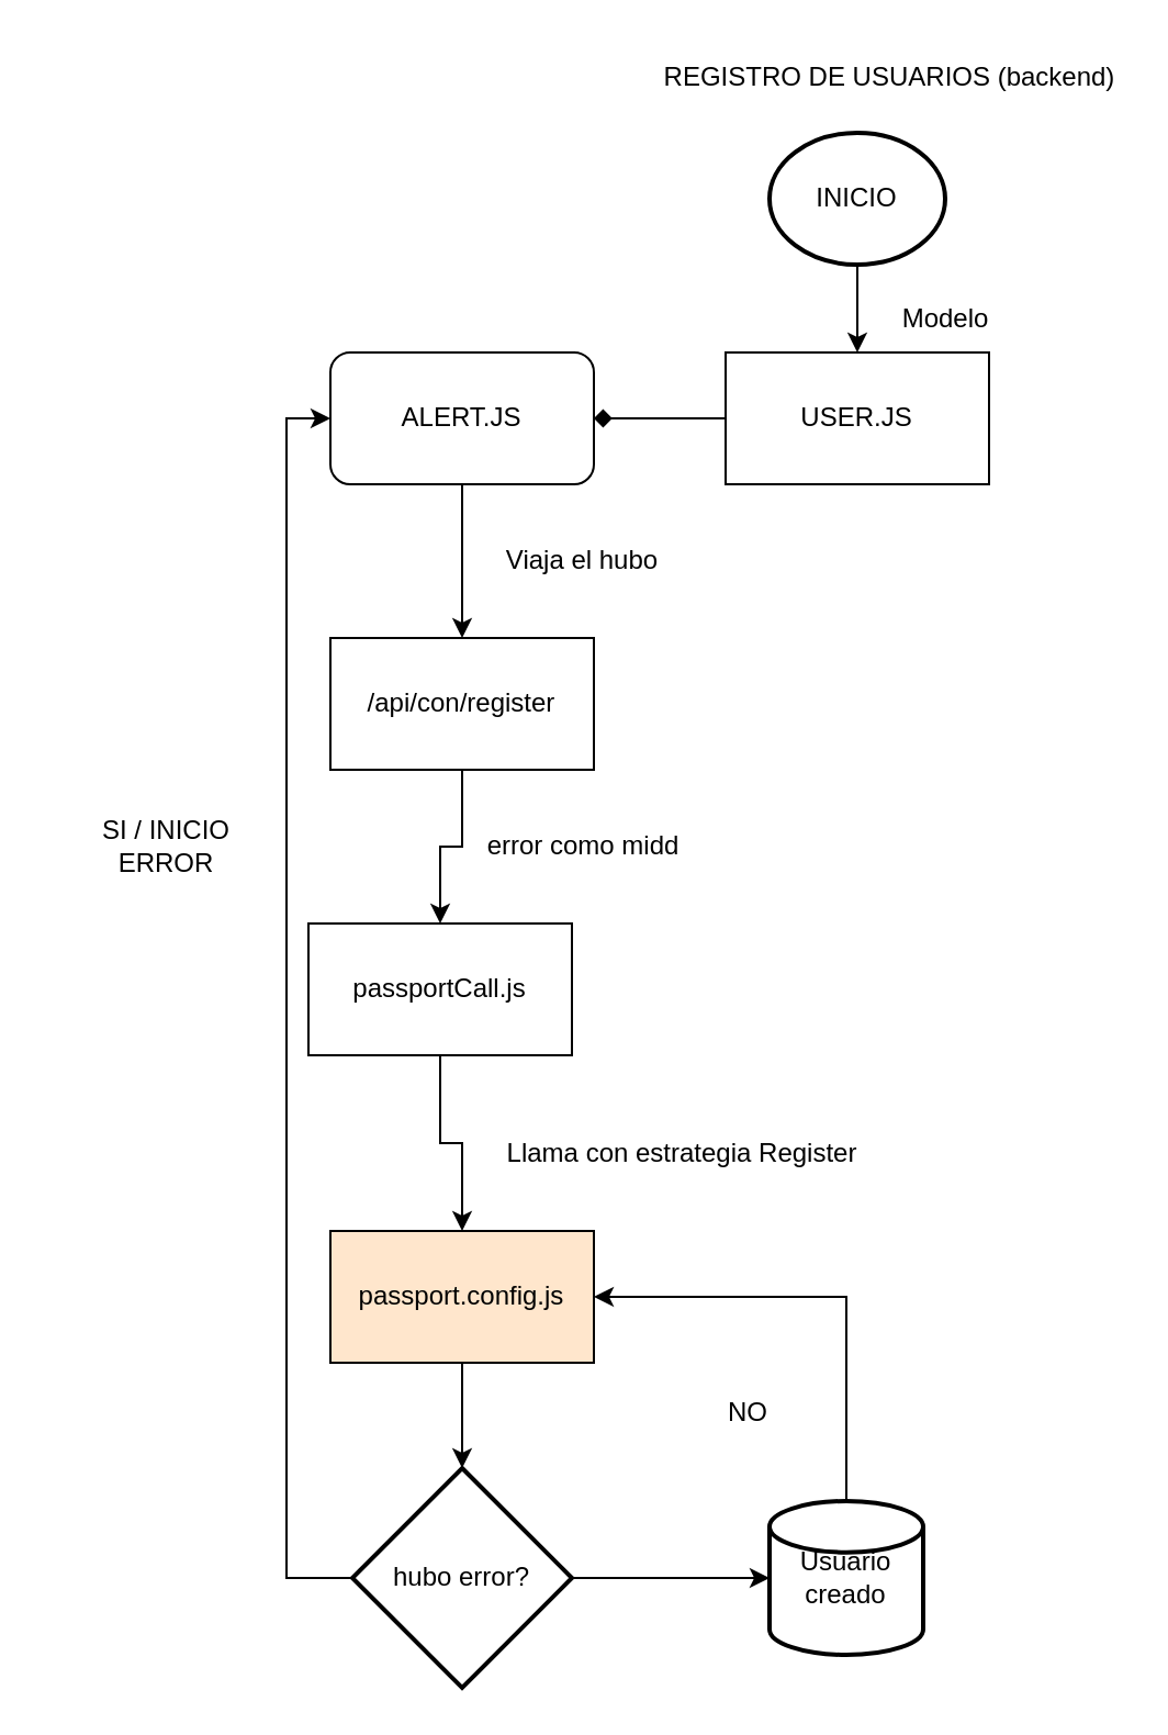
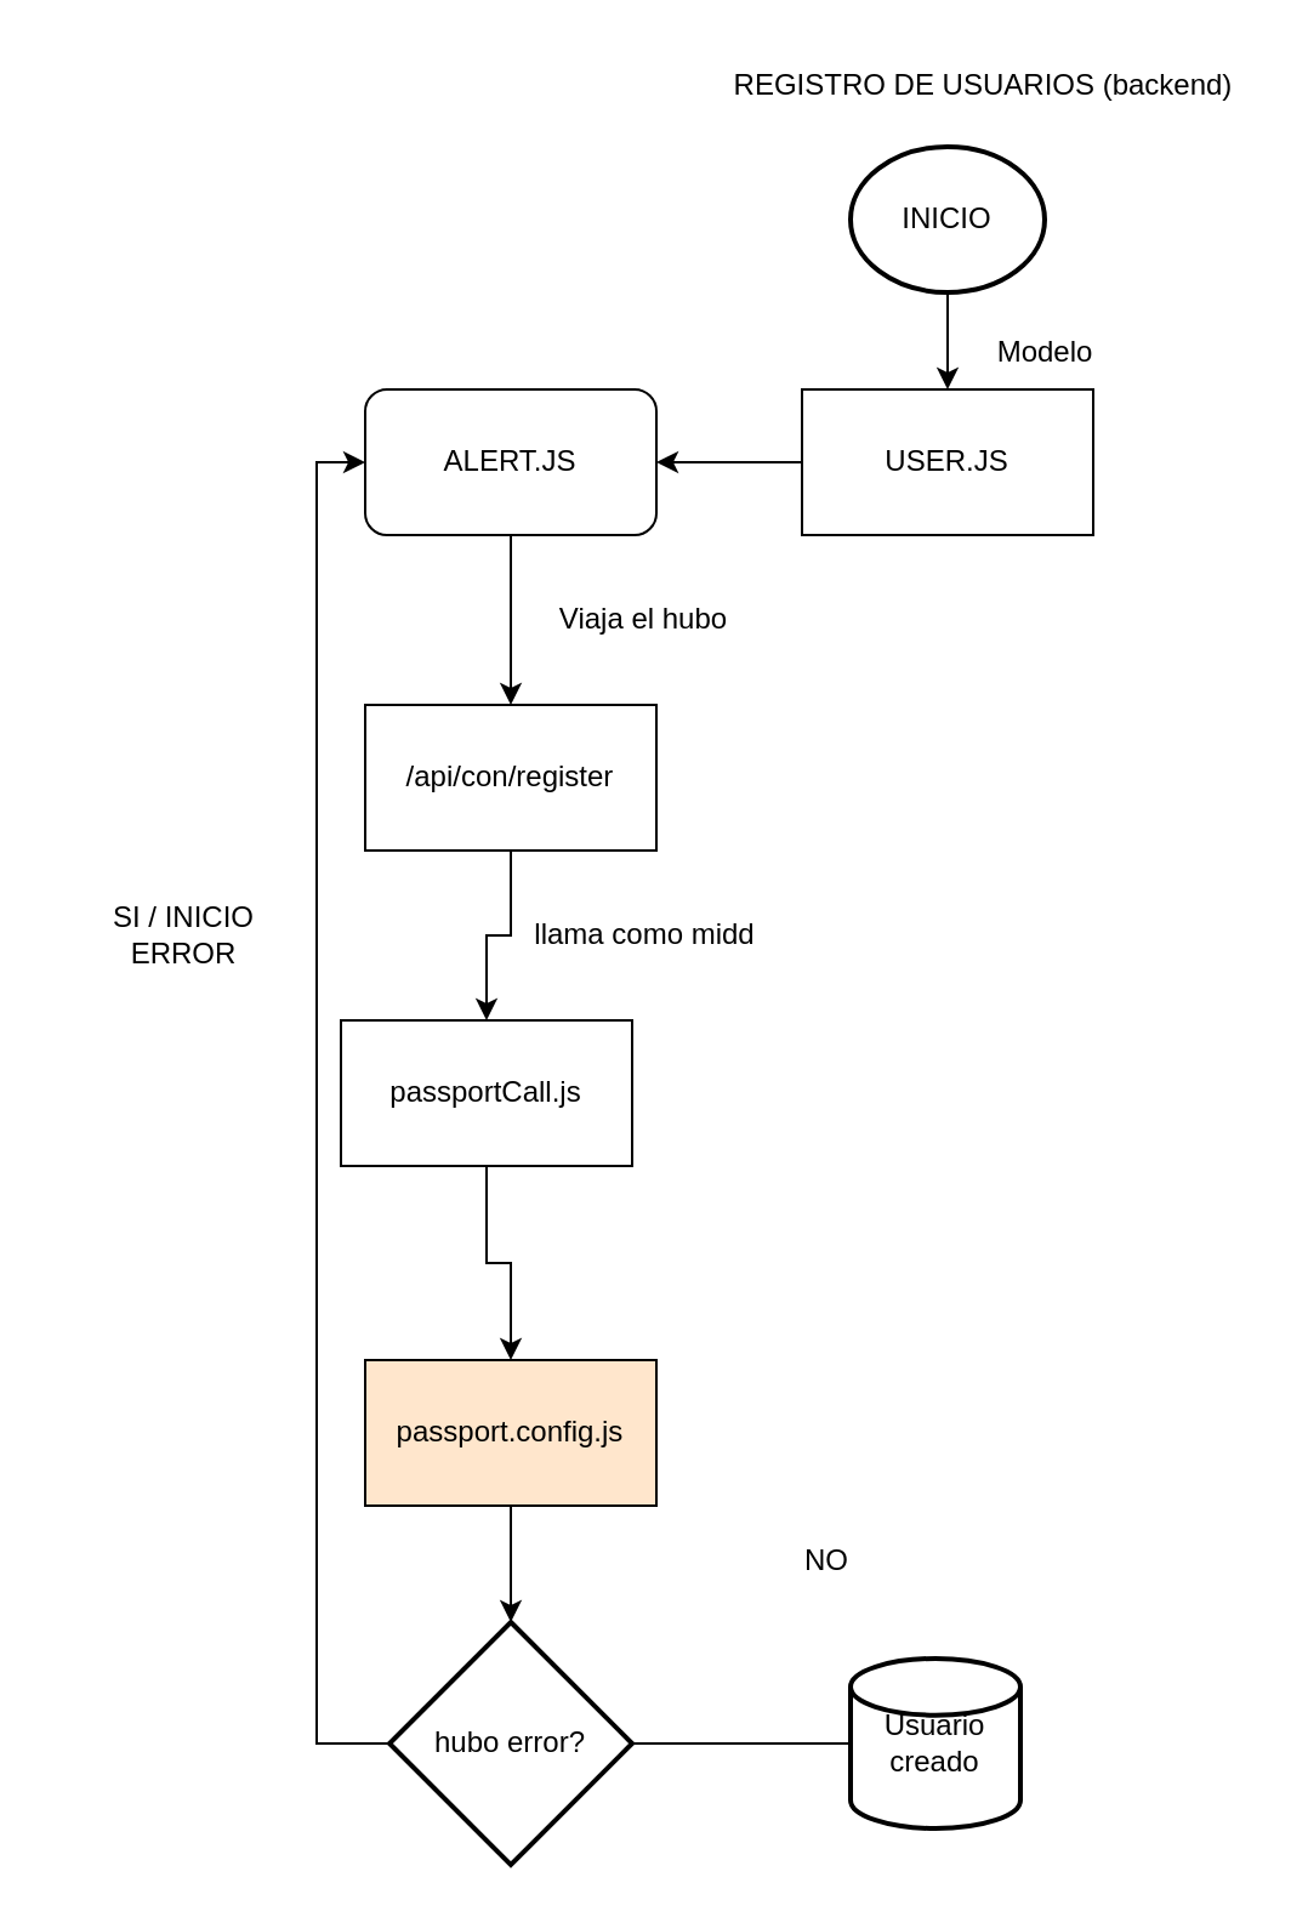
  <mxCell id="0" />
  <mxCell id="1" parent="0" />
  <mxCell id="2" style="edgeStyle=orthogonalEdgeStyle;rounded=0;orthogonalLoop=1;jettySize=auto;html=1;exitX=0.5;exitY=1;exitDx=0;exitDy=0;exitPerimeter=0;entryX=0.5;entryY=0;entryDx=0;entryDy=0;" edge="1" parent="1" source="3" target="6"><mxGeometry relative="1" as="geometry" /></mxCell>
  <mxCell id="3" value="INICIO" style="strokeWidth=2;html=1;shape=mxgraph.flowchart.start_1;whiteSpace=wrap;labelBackgroundColor=none;" vertex="1" parent="1"><mxGeometry x="350" y="60" width="80" height="60" as="geometry" /></mxCell>
  <mxCell id="4" value="REGISTRO DE USUARIOS (backend)" style="text;html=1;strokeColor=none;fillColor=none;align=center;verticalAlign=middle;whiteSpace=wrap;rounded=0;" vertex="1" parent="1"><mxGeometry x="300" y="20" width="210" height="30" as="geometry" /></mxCell>
- <mxCell id="5" style="edgeStyle=orthogonalEdgeStyle;rounded=0;orthogonalLoop=1;jettySize=auto;html=1;entryX=1;entryY=0.5;entryDx=0;entryDy=0;endArrow=diamond;" edge="1" parent="1" source="6" target="8"><mxGeometry relative="1" as="geometry" /></mxCell>
+ <mxCell id="5" style="edgeStyle=orthogonalEdgeStyle;rounded=0;orthogonalLoop=1;jettySize=auto;html=1;entryX=1;entryY=0.5;entryDx=0;entryDy=0;" edge="1" parent="1" source="6" target="8"><mxGeometry relative="1" as="geometry" /></mxCell>
  <mxCell id="6" value="USER.JS" style="rounded=0;whiteSpace=wrap;html=1;" vertex="1" parent="1"><mxGeometry x="330" y="160" width="120" height="60" as="geometry" /></mxCell>
  <mxCell id="7" style="edgeStyle=orthogonalEdgeStyle;rounded=0;orthogonalLoop=1;jettySize=auto;html=1;exitX=0.5;exitY=1;exitDx=0;exitDy=0;entryX=0.5;entryY=0;entryDx=0;entryDy=0;" edge="1" parent="1" source="8" target="10"><mxGeometry relative="1" as="geometry" /></mxCell>
  <mxCell id="8" value="ALERT.JS" style="rounded=1;whiteSpace=wrap;html=1;" vertex="1" parent="1"><mxGeometry x="150" y="160" width="120" height="60" as="geometry" /></mxCell>
  <mxCell id="9" style="edgeStyle=orthogonalEdgeStyle;rounded=0;orthogonalLoop=1;jettySize=auto;html=1;exitX=0.5;exitY=1;exitDx=0;exitDy=0;" edge="1" parent="1" source="10" target="12"><mxGeometry relative="1" as="geometry" /></mxCell>
  <mxCell id="10" value="/api/con/register" style="whiteSpace=wrap;html=1;" vertex="1" parent="1"><mxGeometry x="150" y="290" width="120" height="60" as="geometry" /></mxCell>
  <mxCell id="11" value="" style="edgeStyle=orthogonalEdgeStyle;rounded=0;orthogonalLoop=1;jettySize=auto;html=1;" edge="1" parent="1" source="12" target="14"><mxGeometry relative="1" as="geometry" /></mxCell>
  <mxCell id="12" value="passportCall.js" style="whiteSpace=wrap;html=1;" vertex="1" parent="1"><mxGeometry x="140" y="420" width="120" height="60" as="geometry" /></mxCell>
  <mxCell id="13" style="edgeStyle=orthogonalEdgeStyle;rounded=0;orthogonalLoop=1;jettySize=auto;html=1;entryX=0.5;entryY=0;entryDx=0;entryDy=0;entryPerimeter=0;" edge="1" parent="1" source="14" target="24"><mxGeometry relative="1" as="geometry" /></mxCell>
  <mxCell id="14" value="passport.config.js" style="whiteSpace=wrap;html=1;fillColor=#ffe6cc;" vertex="1" parent="1"><mxGeometry x="150" y="560" width="120" height="60" as="geometry" /></mxCell>
  <mxCell id="15" value="Viaja el hubo" style="text;html=1;strokeColor=none;fillColor=none;align=center;verticalAlign=middle;whiteSpace=wrap;rounded=0;" vertex="1" parent="1"><mxGeometry x="200" y="240" width="130" height="30" as="geometry" /></mxCell>
  <mxCell id="16" value="Modelo" style="text;html=1;align=center;verticalAlign=middle;resizable=0;points=[];autosize=1;strokeColor=none;fillColor=none;" vertex="1" parent="1"><mxGeometry x="400" y="130" width="60" height="30" as="geometry" /></mxCell>
- <mxCell id="17" value="Llama con estrategia Register" style="text;html=1;align=center;verticalAlign=middle;resizable=0;points=[];autosize=1;strokeColor=none;fillColor=none;" vertex="1" parent="1"><mxGeometry x="220" y="510" width="180" height="30" as="geometry" /></mxCell>
- <mxCell id="18" style="edgeStyle=orthogonalEdgeStyle;rounded=0;orthogonalLoop=1;jettySize=auto;html=1;exitX=0.5;exitY=0;exitDx=0;exitDy=0;exitPerimeter=0;entryX=1;entryY=0.5;entryDx=0;entryDy=0;" edge="1" parent="1" source="19" target="14"><mxGeometry relative="1" as="geometry" /></mxCell>
  <mxCell id="19" value="Usuario creado" style="strokeWidth=2;html=1;shape=mxgraph.flowchart.database;whiteSpace=wrap;" vertex="1" parent="1"><mxGeometry x="350" y="683" width="70" height="70" as="geometry" /></mxCell>
  <mxCell id="20" value="NO" style="text;html=1;align=center;verticalAlign=middle;resizable=0;points=[];autosize=1;strokeColor=none;fillColor=none;" vertex="1" parent="1"><mxGeometry x="320" y="628" width="40" height="30" as="geometry" /></mxCell>
- <mxCell id="21" value="error como midd" style="text;html=1;align=center;verticalAlign=middle;resizable=0;points=[];autosize=1;strokeColor=none;fillColor=none;" vertex="1" parent="1"><mxGeometry x="210" y="370" width="110" height="30" as="geometry" /></mxCell>
- <mxCell id="22" style="edgeStyle=orthogonalEdgeStyle;rounded=0;orthogonalLoop=1;jettySize=auto;html=1;" edge="1" parent="1" source="24" target="19"><mxGeometry relative="1" as="geometry" /></mxCell>
+ <mxCell id="21" value="llama como midd" style="text;html=1;align=center;verticalAlign=middle;resizable=0;points=[];autosize=1;strokeColor=none;fillColor=none;" vertex="1" parent="1"><mxGeometry x="210" y="370" width="110" height="30" as="geometry" /></mxCell>
+ <mxCell id="22" style="edgeStyle=orthogonalEdgeStyle;rounded=0;orthogonalLoop=1;jettySize=auto;html=1;endArrow=none;" edge="1" parent="1" source="24" target="19"><mxGeometry relative="1" as="geometry" /></mxCell>
  <mxCell id="23" style="edgeStyle=orthogonalEdgeStyle;rounded=0;orthogonalLoop=1;jettySize=auto;html=1;exitX=0;exitY=0.5;exitDx=0;exitDy=0;exitPerimeter=0;entryX=0;entryY=0.5;entryDx=0;entryDy=0;" edge="1" parent="1" source="24" target="8"><mxGeometry relative="1" as="geometry" /></mxCell>
  <mxCell id="24" value="hubo error?" style="strokeWidth=2;html=1;shape=mxgraph.flowchart.decision;whiteSpace=wrap;" vertex="1" parent="1"><mxGeometry x="160" y="668" width="100" height="100" as="geometry" /></mxCell>
  <mxCell id="25" value="SI / INICIO&lt;br&gt;ERROR&lt;br&gt;" style="text;html=1;align=center;verticalAlign=middle;resizable=0;points=[];autosize=1;strokeColor=none;fillColor=none;" vertex="1" parent="1"><mxGeometry y="365" width="110" height="40" as="geometry" x="20" /></mxCell>
